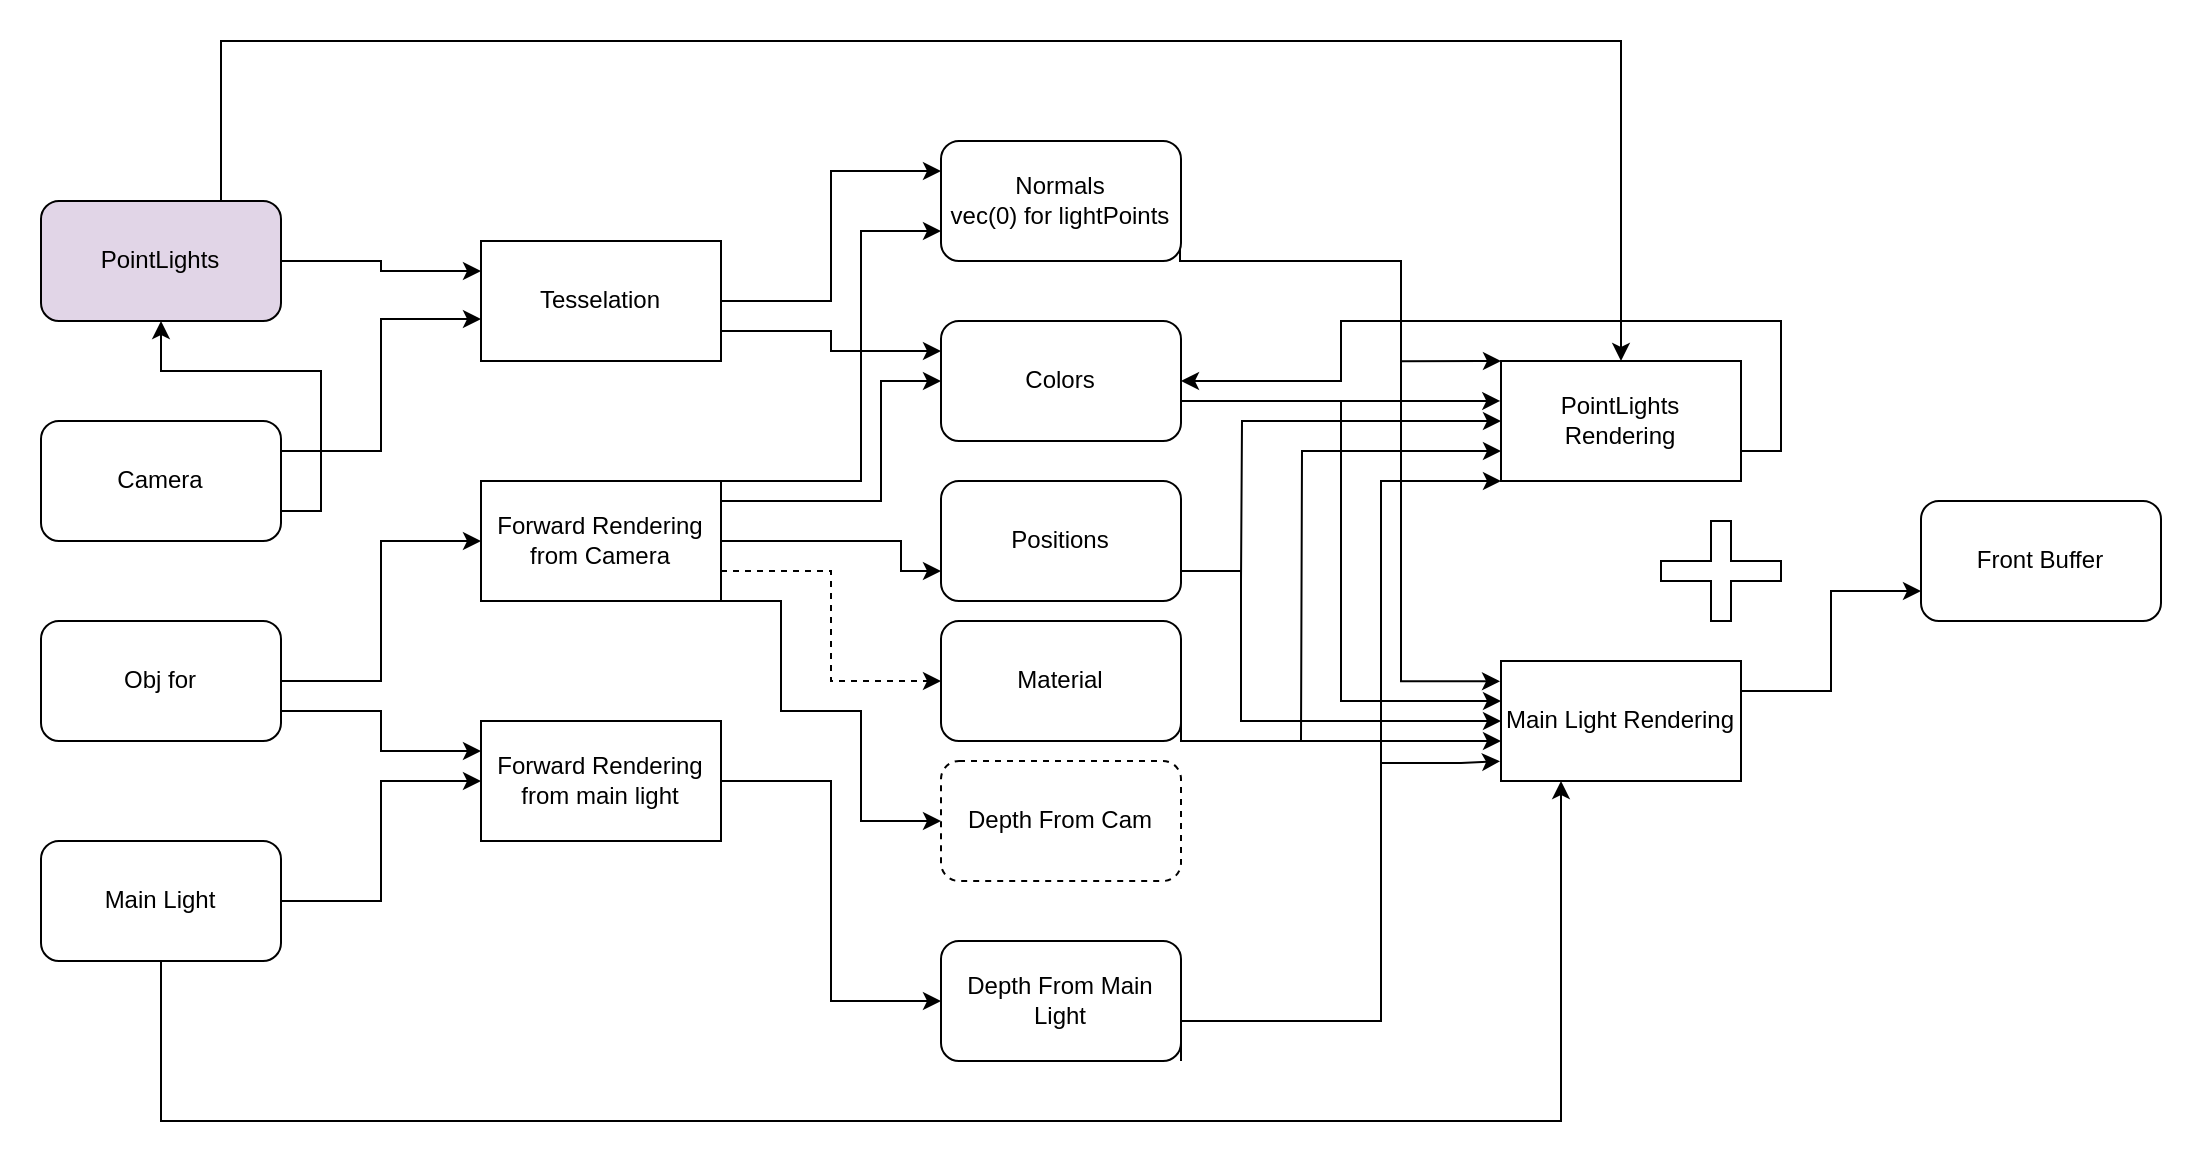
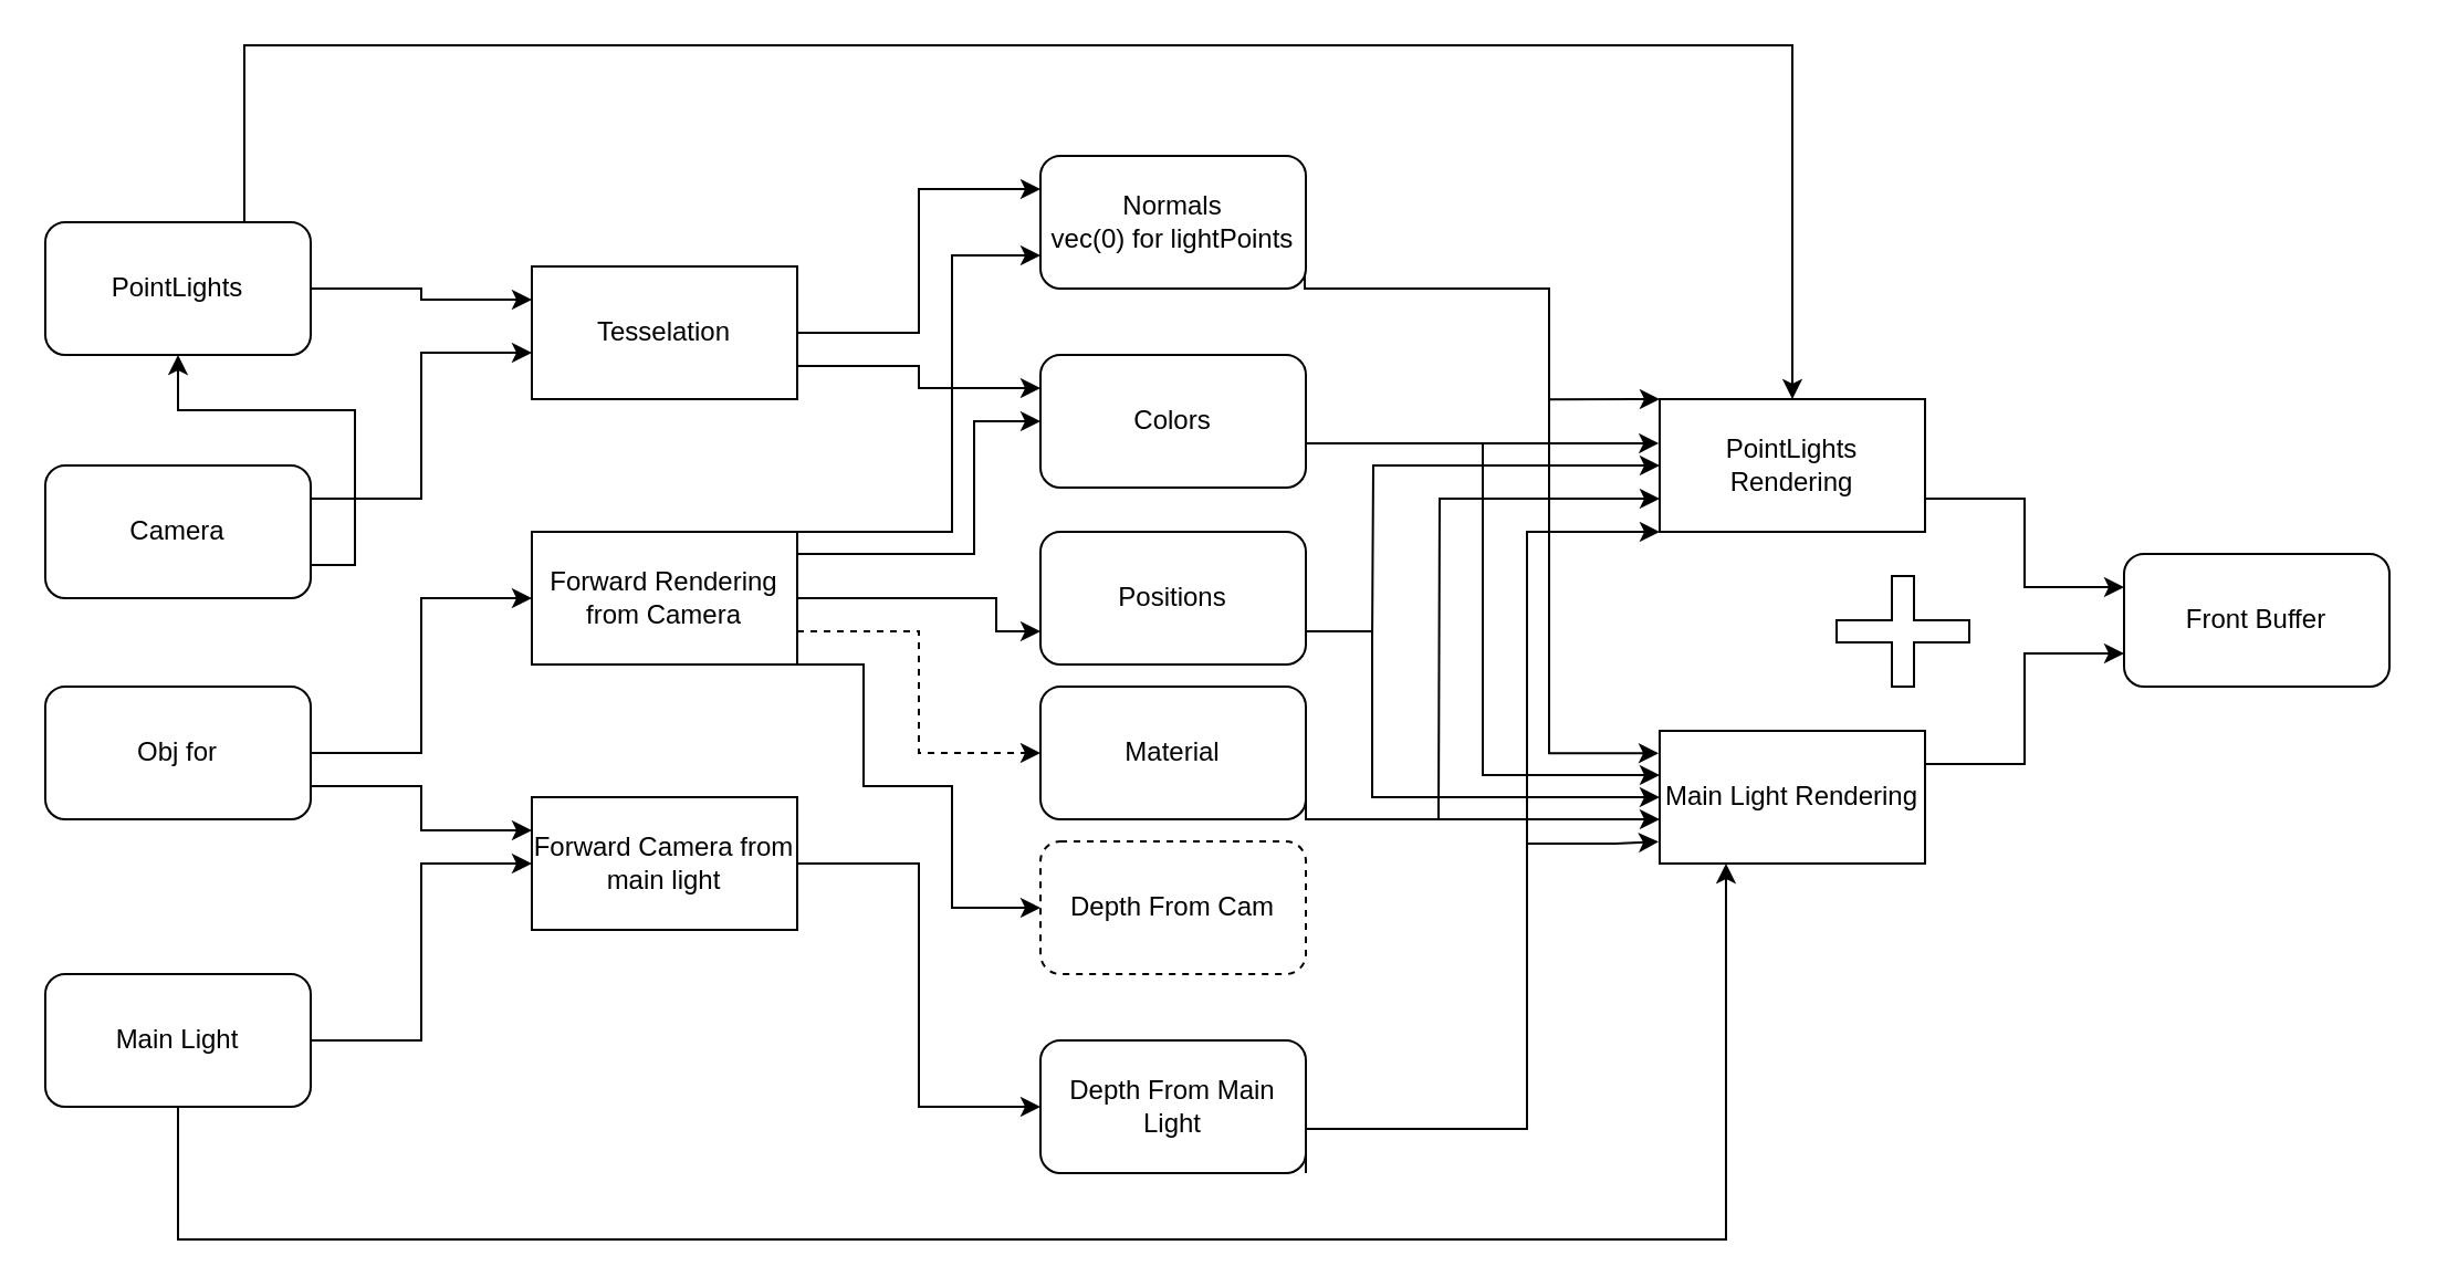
  <mxCell id="0" />
  <mxCell id="1" parent="0" />
  <mxCell id="2" style="edgeStyle=orthogonalEdgeStyle;rounded=0;orthogonalLoop=1;jettySize=auto;html=1;exitX=1;exitY=0.5;exitDx=0;exitDy=0;entryX=0;entryY=0.25;entryDx=0;entryDy=0;" parent="1" source="3" target="9" edge="1"><mxGeometry relative="1" as="geometry" /></mxCell>
- <mxCell id="3" value="PointLights" style="rounded=1;whiteSpace=wrap;html=1;fillColor=#e1d5e7;" parent="1" vertex="1"><mxGeometry x="20" y="100" width="120" height="60" as="geometry" /></mxCell>
+ <mxCell id="3" value="PointLights" style="rounded=1;whiteSpace=wrap;html=1;" parent="1" vertex="1"><mxGeometry x="20" y="100" width="120" height="60" as="geometry" /></mxCell>
  <mxCell id="4" style="edgeStyle=orthogonalEdgeStyle;rounded=0;orthogonalLoop=1;jettySize=auto;html=1;exitX=1;exitY=0.5;exitDx=0;exitDy=0;entryX=0;entryY=0.5;entryDx=0;entryDy=0;" parent="1" source="6" target="15" edge="1"><mxGeometry relative="1" as="geometry" /></mxCell>
  <mxCell id="5" style="edgeStyle=orthogonalEdgeStyle;rounded=0;orthogonalLoop=1;jettySize=auto;html=1;exitX=1;exitY=0.75;exitDx=0;exitDy=0;entryX=0;entryY=0.25;entryDx=0;entryDy=0;" parent="1" source="6" target="17" edge="1"><mxGeometry relative="1" as="geometry" /></mxCell>
  <mxCell id="6" value="Obj for" style="rounded=1;whiteSpace=wrap;html=1;" parent="1" vertex="1"><mxGeometry x="20" y="310" width="120" height="60" as="geometry" /></mxCell>
  <mxCell id="7" style="edgeStyle=orthogonalEdgeStyle;rounded=0;orthogonalLoop=1;jettySize=auto;html=1;exitX=1;exitY=0.5;exitDx=0;exitDy=0;entryX=0;entryY=0.25;entryDx=0;entryDy=0;" parent="1" source="9" target="24" edge="1"><mxGeometry relative="1" as="geometry" /></mxCell>
  <mxCell id="8" style="edgeStyle=orthogonalEdgeStyle;rounded=0;orthogonalLoop=1;jettySize=auto;html=1;exitX=1;exitY=0.75;exitDx=0;exitDy=0;entryX=0;entryY=0.25;entryDx=0;entryDy=0;" parent="1" source="9" target="26" edge="1"><mxGeometry relative="1" as="geometry" /></mxCell>
  <mxCell id="9" value="Tesselation" style="rounded=0;whiteSpace=wrap;html=1;" parent="1" vertex="1"><mxGeometry x="240" y="120" width="120" height="60" as="geometry" /></mxCell>
  <mxCell id="10" style="edgeStyle=orthogonalEdgeStyle;rounded=0;orthogonalLoop=1;jettySize=auto;html=1;exitX=1;exitY=0.25;exitDx=0;exitDy=0;entryX=0;entryY=0.75;entryDx=0;entryDy=0;" parent="1" source="15" target="24" edge="1"><mxGeometry relative="1" as="geometry"><Array as="points"><mxPoint x="360" y="240" /><mxPoint x="430" y="240" /><mxPoint x="430" y="115" /></Array></mxGeometry></mxCell>
  <mxCell id="11" style="edgeStyle=orthogonalEdgeStyle;rounded=0;orthogonalLoop=1;jettySize=auto;html=1;exitX=1;exitY=0.5;exitDx=0;exitDy=0;entryX=0;entryY=0.5;entryDx=0;entryDy=0;" parent="1" source="15" target="26" edge="1"><mxGeometry relative="1" as="geometry"><Array as="points"><mxPoint x="360" y="250" /><mxPoint x="440" y="250" /><mxPoint x="440" y="190" /></Array></mxGeometry></mxCell>
  <mxCell id="12" style="edgeStyle=orthogonalEdgeStyle;rounded=0;orthogonalLoop=1;jettySize=auto;html=1;exitX=1;exitY=0.75;exitDx=0;exitDy=0;entryX=0;entryY=0.75;entryDx=0;entryDy=0;" parent="1" source="15" target="28" edge="1"><mxGeometry relative="1" as="geometry"><Array as="points"><mxPoint x="360" y="270" /><mxPoint x="450" y="270" /><mxPoint x="450" y="285" /></Array></mxGeometry></mxCell>
  <mxCell id="13" style="edgeStyle=orthogonalEdgeStyle;rounded=0;orthogonalLoop=1;jettySize=auto;html=1;exitX=1;exitY=1;exitDx=0;exitDy=0;entryX=0;entryY=0.5;entryDx=0;entryDy=0;" parent="1" source="15" target="29" edge="1"><mxGeometry relative="1" as="geometry"><Array as="points"><mxPoint x="390" y="300" /><mxPoint x="390" y="355" /><mxPoint x="430" y="355" /><mxPoint x="430" y="410" /></Array></mxGeometry></mxCell>
  <mxCell id="14" style="edgeStyle=orthogonalEdgeStyle;rounded=0;orthogonalLoop=1;jettySize=auto;html=1;exitX=1;exitY=0.75;exitDx=0;exitDy=0;entryX=0;entryY=0.5;entryDx=0;entryDy=0;dashed=1;" parent="1" source="15" target="44" edge="1"><mxGeometry relative="1" as="geometry" /></mxCell>
  <mxCell id="15" value="Forward Rendering from Camera" style="rounded=0;whiteSpace=wrap;html=1;" parent="1" vertex="1"><mxGeometry x="240" y="240" width="120" height="60" as="geometry" /></mxCell>
  <mxCell id="16" style="edgeStyle=orthogonalEdgeStyle;rounded=0;orthogonalLoop=1;jettySize=auto;html=1;exitX=1;exitY=0.5;exitDx=0;exitDy=0;entryX=0;entryY=0.5;entryDx=0;entryDy=0;" parent="1" source="17" target="31" edge="1"><mxGeometry relative="1" as="geometry" /></mxCell>
- <mxCell id="17" value="Forward Rendering from main light" style="rounded=0;whiteSpace=wrap;html=1;" parent="1" vertex="1"><mxGeometry x="240" y="360" width="120" height="60" as="geometry" /></mxCell>
+ <mxCell id="17" value="Forward Camera from main light" style="rounded=0;whiteSpace=wrap;html=1;" parent="1" vertex="1"><mxGeometry x="240" y="360" width="120" height="60" as="geometry" /></mxCell>
  <mxCell id="18" style="edgeStyle=orthogonalEdgeStyle;rounded=0;orthogonalLoop=1;jettySize=auto;html=1;exitX=1;exitY=0.5;exitDx=0;exitDy=0;entryX=0;entryY=0.5;entryDx=0;entryDy=0;" parent="1" source="19" target="17" edge="1"><mxGeometry relative="1" as="geometry" /></mxCell>
- <mxCell id="19" value="Main Light" style="rounded=1;whiteSpace=wrap;html=1;" parent="1" vertex="1"><mxGeometry x="20" y="420" width="120" height="60" as="geometry" /></mxCell>
+ <mxCell id="19" value="Main Light" style="rounded=1;whiteSpace=wrap;html=1;" parent="1" vertex="1"><mxGeometry x="20" y="440" width="120" height="60" as="geometry" /></mxCell>
  <mxCell id="20" style="edgeStyle=orthogonalEdgeStyle;rounded=0;orthogonalLoop=1;jettySize=auto;html=1;exitX=1;exitY=0.25;exitDx=0;exitDy=0;entryX=0;entryY=0.65;entryDx=0;entryDy=0;entryPerimeter=0;" parent="1" source="22" target="9" edge="1"><mxGeometry relative="1" as="geometry" /></mxCell>
  <mxCell id="21" style="edgeStyle=orthogonalEdgeStyle;rounded=0;orthogonalLoop=1;jettySize=auto;html=1;exitX=1;exitY=0.75;exitDx=0;exitDy=0;" edge="1" parent="1" source="22" target="3"><mxGeometry relative="1" as="geometry" /></mxCell>
  <mxCell id="22" value="Camera" style="rounded=1;whiteSpace=wrap;html=1;" parent="1" vertex="1"><mxGeometry x="20" y="210" width="120" height="60" as="geometry" /></mxCell>
  <mxCell id="23" style="edgeStyle=orthogonalEdgeStyle;rounded=0;orthogonalLoop=1;jettySize=auto;html=1;exitX=0.996;exitY=0.874;exitDx=0;exitDy=0;entryX=-0.004;entryY=0.169;entryDx=0;entryDy=0;entryPerimeter=0;exitPerimeter=0;" parent="1" source="24" target="42" edge="1"><mxGeometry relative="1" as="geometry"><Array as="points"><mxPoint x="590" y="130" /><mxPoint x="700" y="130" /><mxPoint x="700" y="340" /></Array></mxGeometry></mxCell>
  <mxCell id="24" value="Normals&lt;br&gt;vec(0) for lightPoints" style="rounded=1;whiteSpace=wrap;html=1;" parent="1" vertex="1"><mxGeometry x="470" width="120" height="60" as="geometry" y="70" /></mxCell>
  <mxCell id="25" style="edgeStyle=orthogonalEdgeStyle;rounded=0;orthogonalLoop=1;jettySize=auto;html=1;exitX=1;exitY=0.75;exitDx=0;exitDy=0;" parent="1" source="26" edge="1"><mxGeometry relative="1" as="geometry"><mxPoint x="750" y="350" as="targetPoint" /><Array as="points"><mxPoint x="590" y="200" /><mxPoint x="670" y="200" /><mxPoint x="670" y="350" /></Array></mxGeometry></mxCell>
  <mxCell id="26" value="Colors" style="rounded=1;whiteSpace=wrap;html=1;" parent="1" vertex="1"><mxGeometry x="470" y="160" width="120" height="60" as="geometry" /></mxCell>
  <mxCell id="27" style="edgeStyle=orthogonalEdgeStyle;rounded=0;orthogonalLoop=1;jettySize=auto;html=1;exitX=1;exitY=0.75;exitDx=0;exitDy=0;" parent="1" source="28" edge="1"><mxGeometry relative="1" as="geometry"><mxPoint x="750" y="360" as="targetPoint" /><Array as="points"><mxPoint x="620" y="285" /><mxPoint x="620" y="360" /><mxPoint x="750" y="360" /></Array></mxGeometry></mxCell>
  <mxCell id="28" value="Positions" style="rounded=1;whiteSpace=wrap;html=1;" parent="1" vertex="1"><mxGeometry x="470" y="240" width="120" height="60" as="geometry" /></mxCell>
  <mxCell id="29" value="Depth From Cam" style="rounded=1;whiteSpace=wrap;html=1;dashed=1;" parent="1" vertex="1"><mxGeometry x="470" y="380" width="120" height="60" as="geometry" /></mxCell>
  <mxCell id="30" style="edgeStyle=orthogonalEdgeStyle;rounded=0;orthogonalLoop=1;jettySize=auto;html=1;exitX=1;exitY=1;exitDx=0;exitDy=0;entryX=-0.004;entryY=0.836;entryDx=0;entryDy=0;entryPerimeter=0;" parent="1" source="31" target="42" edge="1"><mxGeometry relative="1" as="geometry"><mxPoint x="740" y="450" as="targetPoint" /><Array as="points"><mxPoint x="590" y="510" /><mxPoint x="690" y="510" /><mxPoint x="690" y="381" /><mxPoint x="730" y="381" /></Array></mxGeometry></mxCell>
  <mxCell id="31" value="Depth From Main Light" style="rounded=1;whiteSpace=wrap;html=1;" parent="1" vertex="1"><mxGeometry x="470" y="470" width="120" height="60" as="geometry" /></mxCell>
  <mxCell id="32" style="edgeStyle=orthogonalEdgeStyle;rounded=0;orthogonalLoop=1;jettySize=auto;html=1;exitX=0;exitY=0;exitDx=0;exitDy=0;startArrow=classic;startFill=1;endArrow=none;endFill=0;" parent="1" source="39" edge="1"><mxGeometry relative="1" as="geometry"><mxPoint x="700" y="180.143" as="targetPoint" /><Array as="points"><mxPoint x="740" y="180" /><mxPoint x="740" y="180" /></Array></mxGeometry></mxCell>
  <mxCell id="33" style="edgeStyle=orthogonalEdgeStyle;rounded=0;orthogonalLoop=1;jettySize=auto;html=1;exitX=-0.003;exitY=0.333;exitDx=0;exitDy=0;startArrow=classic;startFill=1;endArrow=none;endFill=0;exitPerimeter=0;" parent="1" source="39" edge="1"><mxGeometry relative="1" as="geometry"><mxPoint x="670" y="210" as="targetPoint" /><Array as="points"><mxPoint x="670" y="200" /></Array></mxGeometry></mxCell>
  <mxCell id="34" style="edgeStyle=orthogonalEdgeStyle;rounded=0;orthogonalLoop=1;jettySize=auto;html=1;exitX=0;exitY=0.5;exitDx=0;exitDy=0;startArrow=classic;startFill=1;endArrow=none;endFill=0;" parent="1" source="39" edge="1"><mxGeometry relative="1" as="geometry"><mxPoint x="620" y="290" as="targetPoint" /></mxGeometry></mxCell>
  <mxCell id="35" style="edgeStyle=orthogonalEdgeStyle;rounded=0;orthogonalLoop=1;jettySize=auto;html=1;exitX=0;exitY=0.75;exitDx=0;exitDy=0;startArrow=classic;startFill=1;endArrow=none;endFill=0;" parent="1" source="39" edge="1"><mxGeometry relative="1" as="geometry"><mxPoint x="650" y="370" as="targetPoint" /></mxGeometry></mxCell>
  <mxCell id="36" style="edgeStyle=orthogonalEdgeStyle;rounded=0;orthogonalLoop=1;jettySize=auto;html=1;exitX=0;exitY=1;exitDx=0;exitDy=0;startArrow=classic;startFill=1;endArrow=none;endFill=0;" parent="1" source="39" edge="1"><mxGeometry relative="1" as="geometry"><mxPoint x="690" y="390" as="targetPoint" /><Array as="points"><mxPoint x="690" y="240" /></Array></mxGeometry></mxCell>
  <mxCell id="37" style="edgeStyle=orthogonalEdgeStyle;rounded=0;orthogonalLoop=1;jettySize=auto;html=1;exitX=0.5;exitY=0;exitDx=0;exitDy=0;entryX=0.75;entryY=0;entryDx=0;entryDy=0;startArrow=classic;startFill=1;endArrow=none;endFill=0;" parent="1" source="39" target="3" edge="1"><mxGeometry relative="1" as="geometry"><Array as="points"><mxPoint x="810" y="20" /><mxPoint x="110" y="20" /></Array></mxGeometry></mxCell>
- <mxCell id="38" style="edgeStyle=orthogonalEdgeStyle;rounded=0;orthogonalLoop=1;jettySize=auto;html=1;exitX=1;exitY=0.75;exitDx=0;exitDy=0;" edge="1" parent="1" source="39" target="26"><mxGeometry relative="1" as="geometry" /></mxCell>
+ <mxCell id="38" style="edgeStyle=orthogonalEdgeStyle;rounded=0;orthogonalLoop=1;jettySize=auto;html=1;exitX=1;exitY=0.75;exitDx=0;exitDy=0;entryX=0;entryY=0.25;entryDx=0;entryDy=0;" edge="1" parent="1" source="39" target="46"><mxGeometry relative="1" as="geometry" /></mxCell>
  <mxCell id="39" value="PointLights Rendering" style="rounded=0;whiteSpace=wrap;html=1;" parent="1" vertex="1"><mxGeometry x="750" y="180" width="120" height="60" as="geometry" /></mxCell>
  <mxCell id="40" style="edgeStyle=orthogonalEdgeStyle;rounded=0;orthogonalLoop=1;jettySize=auto;html=1;exitX=0.25;exitY=1;exitDx=0;exitDy=0;entryX=0.5;entryY=1;entryDx=0;entryDy=0;startArrow=classic;startFill=1;endArrow=none;endFill=0;" parent="1" source="42" target="19" edge="1"><mxGeometry relative="1" as="geometry"><Array as="points"><mxPoint x="780" y="560" /><mxPoint x="80" y="560" /></Array></mxGeometry></mxCell>
  <mxCell id="41" style="edgeStyle=orthogonalEdgeStyle;rounded=0;orthogonalLoop=1;jettySize=auto;html=1;exitX=1;exitY=0.25;exitDx=0;exitDy=0;entryX=0;entryY=0.75;entryDx=0;entryDy=0;" edge="1" parent="1" source="42" target="46"><mxGeometry relative="1" as="geometry" /></mxCell>
  <mxCell id="42" value="Main Light Rendering" style="rounded=0;whiteSpace=wrap;html=1;" parent="1" vertex="1"><mxGeometry x="750" y="330" width="120" height="60" as="geometry" /></mxCell>
  <mxCell id="43" style="edgeStyle=orthogonalEdgeStyle;rounded=0;orthogonalLoop=1;jettySize=auto;html=1;exitX=1;exitY=0.75;exitDx=0;exitDy=0;" parent="1" source="44" edge="1"><mxGeometry relative="1" as="geometry"><mxPoint x="750" y="370" as="targetPoint" /><Array as="points"><mxPoint x="590" y="370" /><mxPoint x="750" y="370" /></Array></mxGeometry></mxCell>
  <mxCell id="44" value="Material" style="rounded=1;whiteSpace=wrap;html=1;" parent="1" vertex="1"><mxGeometry x="470" y="310" width="120" height="60" as="geometry" /></mxCell>
  <mxCell id="45" value="" style="shape=cross;whiteSpace=wrap;html=1;" parent="1" vertex="1"><mxGeometry x="830" y="260" width="60" height="50" as="geometry" /></mxCell>
  <mxCell id="46" value="Front Buffer" style="rounded=1;whiteSpace=wrap;html=1;" vertex="1" parent="1"><mxGeometry x="960" y="250" width="120" height="60" as="geometry" /></mxCell>
